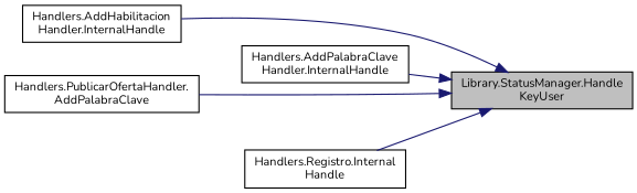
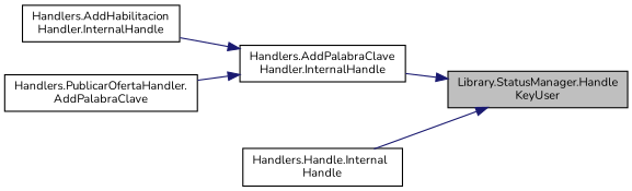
  digraph {
    fontname=Nunito
    rankdir=RL
    node [color=black fillcolor=white fontname=Nunito fontsize=10 shape=record style=filled]
    edge [color=midnightblue dir=back fontname=Nunito fontsize=10 labelfontname=Helvetica labelfontsize=10 style=solid]
    n1 [fillcolor=grey75 fontcolor=black height=0.2 label="Library.StatusManager.Handle\lKeyUser" width=0.4]
    n2 [height=0.2 label="Handlers.AddHabilitacion\lHandler.InternalHandle" width=0.4]
    n3 [height=0.2 label="Handlers.AddPalabraClave\lHandler.InternalHandle" width=0.4]
    n4 [height=0.2 label="Handlers.PublicarOfertaHandler.\lAddPalabraClave" width=0.4]
-   n5 [height=0.2 label="Handlers.Registro.Internal\lHandle" width=0.4]
-   n1 -> n2
+   n5 [height=0.2 label="Handlers.Handle.Internal\lHandle" width=0.4]
+   n3 -> n2
    n1 -> n3
-   n1 -> n4
+   n3 -> n4
    n1 -> n5
  }
